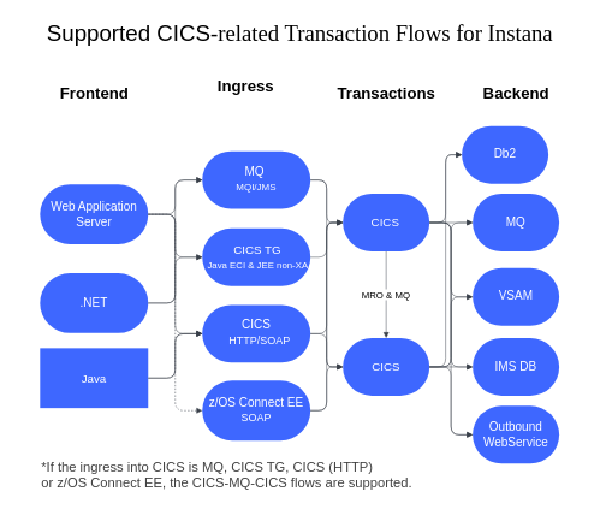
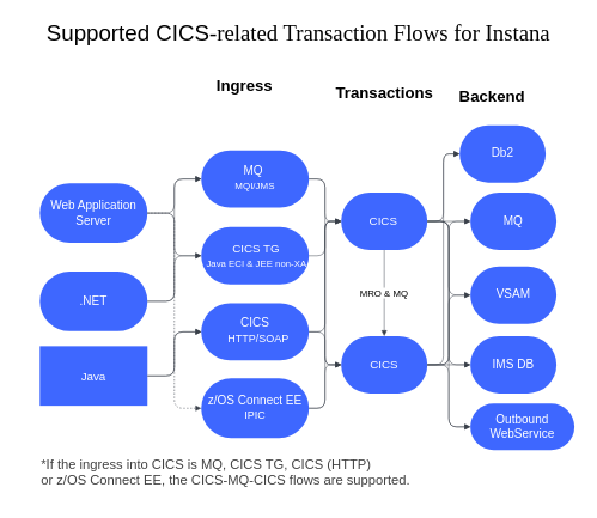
  <mxCell id="0" />
  <mxCell id="1" parent="0" />
  <mxCell id="2" value="Web Application Server" style="html=1;overflow=block;blockSpacing=1;whiteSpace=wrap;rounded=1;arcSize=50;fontSize=16.7;fontColor=#ffffff;spacing=3.8;strokeOpacity=0;fillOpacity=100;fillColor=#3e67ff;strokeWidth=0.8;lucidId=loR4O0RXKPVY;" parent="1" vertex="1"><mxGeometry x="55" y="255" width="150" height="83" as="geometry" /></mxCell>
  <mxCell id="3" value="&lt;div style=&quot;display: flex; justify-content: center; text-align: center; align-items: baseline; font-size: 0; line-height: 1.25;margin-top: -2px;&quot;&gt;&lt;span&gt;&lt;span style=&quot;font-size:16.7px;color:#ffffff;&quot;&gt;&amp;nbsp; &amp;nbsp; &amp;nbsp; &amp;nbsp;CICS&amp;nbsp; &amp;nbsp; &amp;nbsp; &amp;nbsp; &amp;nbsp;&amp;nbsp;&lt;/span&gt;&lt;span style=&quot;font-size:15px;color:#ffffff;&quot;&gt;HTTP/SOAP&lt;/span&gt;&lt;/span&gt;&lt;/div&gt;" style="html=1;overflow=block;blockSpacing=1;whiteSpace=wrap;rounded=1;arcSize=50;fontSize=13;spacing=3.8;strokeOpacity=0;fillOpacity=100;fillColor=#3e67ff;strokeWidth=0.8;lucidId=loR4LzWe8o9b;" parent="1" vertex="1"><mxGeometry x="280" y="422" width="150" height="80" as="geometry" /></mxCell>
  <mxCell id="4" value=".NET" style="html=1;overflow=block;blockSpacing=1;whiteSpace=wrap;rounded=1;arcSize=50;fontSize=16.7;fontColor=#ffffff;spacing=3.8;strokeOpacity=0;fillOpacity=100;fillColor=#3e67ff;strokeWidth=0.8;lucidId=loR4-v0suKFO;" parent="1" vertex="1"><mxGeometry x="55" y="378" width="150" height="83" as="geometry" /></mxCell>
  <mxCell id="5" value="Java" style="html=1;overflow=block;blockSpacing=1;whiteSpace=wrap;arcSize=50;fontSize=16.3;fontColor=#ffffff;align=center;spacing=3.8;strokeOpacity=0;fillOpacity=100;fillColor=#3e67ff;strokeWidth=0.8;lucidId=loR4Z.JA2OK4;rounded=0;" parent="1" vertex="1"><mxGeometry x="55" y="482" width="150" height="83" as="geometry" /></mxCell>
- <mxCell id="6" value="Outbound WebService" style="html=1;overflow=block;blockSpacing=1;whiteSpace=wrap;rounded=1;arcSize=50;fontSize=16.7;fontColor=#ffffff;spacing=3.8;strokeOpacity=0;fillOpacity=100;fillColor=#3e67ff;strokeWidth=0.8;lucidId=loR4bmjswvyZ;" parent="1" vertex="1"><mxGeometry x="655" y="562" width="120" height="80" as="geometry" /></mxCell>
+ <mxCell id="6" value="Outbound WebService" style="html=1;overflow=block;blockSpacing=1;whiteSpace=wrap;rounded=1;arcSize=50;fontSize=16.7;fontColor=#ffffff;spacing=3.8;strokeOpacity=0;fillOpacity=100;fillColor=#3e67ff;strokeWidth=0.8;lucidId=loR4bmjswvyZ;" parent="1" vertex="1"><mxGeometry x="655" y="562" width="145" height="65" as="geometry" /></mxCell>
  <mxCell id="7" value="&lt;div style=&quot;display: flex; justify-content: center; align-items: baseline; font-size: 0px; line-height: 1.25; margin-top: -2px;&quot;&gt;&lt;span style=&quot;text-align: left;&quot;&gt;&lt;span style=&quot;font-size:16.3px;color:#ffffff;&quot;&gt;&amp;nbsp; &amp;nbsp; &amp;nbsp; &amp;nbsp; &amp;nbsp;CICS TG&amp;nbsp; &amp;nbsp; &amp;nbsp; &amp;nbsp; &amp;nbsp;&lt;/span&gt;&lt;span style=&quot;font-size:13px;color:#ffffff;&quot;&gt;Java ECI &amp;amp; JEE non-XA&lt;/span&gt;&lt;/span&gt;&lt;/div&gt;" style="html=1;overflow=block;blockSpacing=1;whiteSpace=wrap;rounded=1;arcSize=50;fontSize=13;spacing=3.8;strokeOpacity=0;fillOpacity=100;fillColor=#3e67ff;strokeWidth=0.8;lucidId=loR4oZEgRoLJ;align=center;horizontal=1;" parent="1" vertex="1"><mxGeometry x="280" y="316" width="150" height="80" as="geometry" /></mxCell>
  <mxCell id="8" value="&lt;div style=&quot;display: flex; justify-content: center; align-items: baseline; font-size: 0px; line-height: 1.25; margin-top: -2px;&quot;&gt;&lt;span style=&quot;font-size:16.7px;color:#ffffff;&quot;&gt;MQ&amp;nbsp;&lt;/span&gt;&lt;/div&gt;&lt;div style=&quot;display: flex; justify-content: center; text-align: center; align-items: baseline; font-size: 0; line-height: 1.25;margin-top: -2px;&quot;&gt;&lt;span&gt;&lt;span style=&quot;font-size:13.3px;color:#ffffff;&quot;&gt;&lt;br&gt;&lt;/span&gt;&lt;/span&gt;&lt;span&gt;&lt;span style=&quot;font-size:13.3px;color:#ffffff;&quot;&gt;&lt;br&gt;&lt;/span&gt;&lt;/span&gt;&lt;span&gt;&lt;span style=&quot;font-size:13.3px;color:#ffffff;&quot;&gt;&lt;br&gt;&lt;/span&gt;&lt;/span&gt;&lt;span&gt;&lt;span style=&quot;font-size:13.3px;color:#ffffff;&quot;&gt;&lt;br&gt;&lt;/span&gt;&lt;/span&gt;&lt;span&gt;&lt;span style=&quot;font-size:16.7px;color:#ffffff;&quot;&gt;&lt;/span&gt;&lt;span style=&quot;font-size:13.3px;color:#ffffff;&quot;&gt;MQI/JMS&lt;/span&gt;&lt;/span&gt;&lt;/div&gt;" style="html=1;overflow=block;blockSpacing=1;rounded=1;arcSize=50;fontSize=13;spacing=3.8;strokeOpacity=0;fillOpacity=100;fillColor=#3e67ff;strokeWidth=0.8;lucidId=loR4kdPUrP4K;whiteSpace=wrap;" parent="1" vertex="1"><mxGeometry x="280" y="209" width="150" height="80" as="geometry" /></mxCell>
  <mxCell id="9" value="CICS" style="html=1;overflow=block;blockSpacing=1;rounded=1;arcSize=50;fontSize=16.3;fontColor=#ffffff;align=center;spacing=3.8;strokeOpacity=0;fillOpacity=100;fillColor=#3e67ff;strokeWidth=0.8;lucidId=loR42Whsnakq;" parent="1" vertex="1"><mxGeometry x="475" y="268" width="120" height="80" as="geometry" /></mxCell>
  <mxCell id="10" value="MQ" style="html=1;overflow=block;blockSpacing=1;whiteSpace=wrap;rounded=1;arcSize=50;fontSize=16.7;fontColor=#ffffff;spacing=3.8;strokeOpacity=0;fillOpacity=100;fillColor=#3e67ff;strokeWidth=0.8;lucidId=loR4~0fXfBYd;" parent="1" vertex="1"><mxGeometry x="655" y="268" width="120" height="80" as="geometry" /></mxCell>
  <mxCell id="11" value="CICS" style="html=1;overflow=block;blockSpacing=1;whiteSpace=wrap;rounded=1;arcSize=50;fontSize=16.3;fontColor=#ffffff;align=center;spacing=3.8;strokeOpacity=0;fillOpacity=100;fillColor=#3e67ff;strokeWidth=0.8;lucidId=loR4ha5Sq0hY;" parent="1" vertex="1"><mxGeometry x="475" y="468" width="120" height="80" as="geometry" /></mxCell>
  <mxCell id="12" value="IMS DB" style="html=1;overflow=block;blockSpacing=1;whiteSpace=wrap;rounded=1;arcSize=50;fontSize=16.7;fontColor=#ffffff;spacing=3.8;strokeOpacity=0;fillOpacity=100;fillColor=#3e67ff;strokeWidth=0.8;lucidId=loR4q8mLrrQ2;" parent="1" vertex="1"><mxGeometry x="655" y="468" width="120" height="80" as="geometry" /></mxCell>
  <mxCell id="13" value="VSAM" style="html=1;overflow=block;blockSpacing=1;whiteSpace=wrap;rounded=1;arcSize=50;fontSize=16.7;fontColor=#ffffff;spacing=3.8;strokeOpacity=0;fillOpacity=100;fillColor=#3e67ff;strokeWidth=0.8;lucidId=MsR4b0oDNhwP;" parent="1" vertex="1"><mxGeometry x="655" y="371" width="120" height="80" as="geometry" /></mxCell>
- <mxCell id="14" value="&lt;div style=&quot;display: flex; justify-content: center; text-align: center; align-items: baseline; font-size: 0; line-height: 1.25;margin-top: -2px;&quot;&gt;&lt;span&gt;&lt;span style=&quot;font-size:16.7px;color:#ffffff;&quot;&gt;z/OS Connect EE  &lt;/span&gt;&lt;span style=&quot;font-size:15px;color:#ffffff;&quot;&gt;SOAP&lt;/span&gt;&lt;/span&gt;&lt;/div&gt;" style="html=1;overflow=block;blockSpacing=1;whiteSpace=wrap;rounded=1;arcSize=50;fontSize=13;spacing=3.8;strokeOpacity=0;fillOpacity=100;fillColor=#3e67ff;strokeWidth=0.8;lucidId=etR4OqB~uPi0;" parent="1" vertex="1"><mxGeometry x="280" y="527" width="150" height="83" as="geometry" /></mxCell>
+ <mxCell id="14" value="&lt;div style=&quot;display: flex; justify-content: center; text-align: center; align-items: baseline; font-size: 0; line-height: 1.25;margin-top: -2px;&quot;&gt;&lt;span&gt;&lt;span style=&quot;font-size:16.7px;color:#ffffff;&quot;&gt;z/OS Connect EE  &lt;/span&gt;&lt;span style=&quot;font-size:15px;color:#ffffff;&quot;&gt;IPIC&lt;/span&gt;&lt;/span&gt;&lt;/div&gt;" style="html=1;overflow=block;blockSpacing=1;whiteSpace=wrap;rounded=1;arcSize=50;fontSize=13;spacing=3.8;strokeOpacity=0;fillOpacity=100;fillColor=#3e67ff;strokeWidth=0.8;lucidId=etR4OqB~uPi0;" parent="1" vertex="1"><mxGeometry x="280" y="527" width="150" height="83" as="geometry" /></mxCell>
  <mxCell id="15" value="Db2" style="html=1;overflow=block;blockSpacing=1;whiteSpace=wrap;rounded=1;arcSize=50;fontSize=16.7;fontColor=#ffffff;spacing=3.8;strokeOpacity=0;fillOpacity=100;fillColor=#3e67ff;strokeWidth=0.8;lucidId=2xR4rjV72Qm-;" parent="1" vertex="1"><mxGeometry x="640" y="174" width="120" height="80" as="geometry" /></mxCell>
  <mxCell id="16" value="" style="html=1;jettySize=18;whiteSpace=wrap;fontSize=13;strokeColor=#3a414a;strokeOpacity=100;strokeWidth=0.8;rounded=1;arcSize=24;edgeStyle=orthogonalEdgeStyle;startArrow=none;endArrow=block;endFill=1;exitX=1;exitY=0.5;exitPerimeter=0;entryX=0;entryY=0.5;entryPerimeter=0;lucidId=VzR44czVt2XW;" parent="1" source="2" target="8" edge="1"><mxGeometry width="100" height="100" relative="1" as="geometry"><Array as="points" /></mxGeometry></mxCell>
  <mxCell id="17" value="" style="html=1;jettySize=18;whiteSpace=wrap;fontSize=13;strokeColor=#3a414a;strokeOpacity=100;strokeWidth=0.8;rounded=1;arcSize=24;edgeStyle=orthogonalEdgeStyle;startArrow=none;endArrow=block;endFill=1;exitX=1;exitY=0.5;exitPerimeter=0;entryX=0;entryY=0.5;entryPerimeter=0;lucidId=ZzR49c4vCqQg;" parent="1" source="4" target="7" edge="1"><mxGeometry width="100" height="100" relative="1" as="geometry"><Array as="points" /></mxGeometry></mxCell>
  <mxCell id="18" value="" style="html=1;jettySize=18;whiteSpace=wrap;fontSize=13;strokeColor=#3a414a;strokeOpacity=100;strokeWidth=0.8;rounded=1;arcSize=24;edgeStyle=orthogonalEdgeStyle;startArrow=none;endArrow=block;endFill=1;exitX=1;exitY=0.5;exitPerimeter=0;entryX=0;entryY=0.5;entryPerimeter=0;lucidId=hAR4eNzeaD_j;" parent="1" source="5" target="3" edge="1"><mxGeometry width="100" height="100" relative="1" as="geometry"><Array as="points" /></mxGeometry></mxCell>
  <mxCell id="19" value="" style="html=1;jettySize=18;whiteSpace=wrap;fontSize=13;strokeColor=#3a414a;strokeOpacity=100;strokeWidth=0.8;rounded=1;arcSize=24;edgeStyle=orthogonalEdgeStyle;startArrow=none;endArrow=block;endFill=1;exitX=1;exitY=0.5;exitPerimeter=0;entryX=0;entryY=0.5;entryPerimeter=0;lucidId=XAR4LyDKwzRg;" parent="1" source="2" target="7" edge="1"><mxGeometry width="100" height="100" relative="1" as="geometry"><Array as="points" /></mxGeometry></mxCell>
  <mxCell id="20" value="" style="html=1;jettySize=18;whiteSpace=wrap;fontSize=13;strokeColor=#3a414a;strokeOpacity=100;strokeWidth=0.8;rounded=1;arcSize=24;edgeStyle=orthogonalEdgeStyle;startArrow=none;endArrow=block;endFill=1;exitX=1;exitY=0.5;exitPerimeter=0;entryX=0;entryY=0.5;entryPerimeter=0;lucidId=3BR4MSmts1OI;" parent="1" source="8" target="9" edge="1"><mxGeometry width="100" height="100" relative="1" as="geometry"><Array as="points" /></mxGeometry></mxCell>
  <mxCell id="21" value="" style="html=1;jettySize=18;whiteSpace=wrap;fontSize=13;strokeColor=#3a414a;strokeOpacity=100;strokeWidth=0.8;rounded=1;arcSize=24;edgeStyle=orthogonalEdgeStyle;startArrow=none;endArrow=block;endFill=1;exitX=1;exitY=0.5;exitPerimeter=0;entryX=0;entryY=0.5;entryPerimeter=0;lucidId=_BR4OhtYcdrK;" parent="1" source="7" target="9" edge="1"><mxGeometry width="100" height="100" relative="1" as="geometry"><Array as="points" /></mxGeometry></mxCell>
  <mxCell id="22" value="" style="html=1;jettySize=18;whiteSpace=wrap;fontSize=13;strokeColor=#3a414a;strokeOpacity=100;strokeWidth=0.8;rounded=1;arcSize=24;edgeStyle=orthogonalEdgeStyle;startArrow=none;endArrow=block;endFill=1;exitX=1;exitY=0.5;exitPerimeter=0;entryX=0;entryY=0.5;entryPerimeter=0;lucidId=fCR4_Ur1a_C3;" parent="1" source="3" target="9" edge="1"><mxGeometry width="100" height="100" relative="1" as="geometry"><Array as="points" /></mxGeometry></mxCell>
  <mxCell id="23" value="" style="html=1;jettySize=18;whiteSpace=wrap;fontSize=13;strokeColor=#3a414a;strokeOpacity=100;strokeWidth=0.8;rounded=1;arcSize=24;edgeStyle=orthogonalEdgeStyle;startArrow=none;endArrow=block;endFill=1;exitX=1;exitY=0.5;exitPerimeter=0;entryX=0;entryY=0.5;entryPerimeter=0;lucidId=rCR42En5E-K8;" parent="1" source="3" target="11" edge="1"><mxGeometry width="100" height="100" relative="1" as="geometry"><Array as="points" /></mxGeometry></mxCell>
  <mxCell id="24" value="" style="html=1;jettySize=18;whiteSpace=wrap;fontSize=13;strokeColor=#3a414a;strokeOpacity=100;strokeWidth=0.8;rounded=1;arcSize=24;edgeStyle=orthogonalEdgeStyle;startArrow=none;endArrow=block;endFill=1;exitX=1;exitY=0.5;exitPerimeter=0;entryX=0;entryY=0.5;entryPerimeter=0;lucidId=tCR42t-NUp0B;" parent="1" source="14" target="11" edge="1"><mxGeometry width="100" height="100" relative="1" as="geometry"><Array as="points" /></mxGeometry></mxCell>
  <mxCell id="25" value="" style="html=1;jettySize=18;whiteSpace=wrap;fontSize=13;strokeColor=#3a414a;strokeOpacity=100;strokeWidth=0.8;rounded=1;arcSize=24;edgeStyle=orthogonalEdgeStyle;startArrow=none;endArrow=block;endFill=1;exitX=1;exitY=0.5;exitPerimeter=0;entryX=0;entryY=0.5;entryPerimeter=0;lucidId=9CR4Bc6j4JTk;" parent="1" source="9" target="15" edge="1"><mxGeometry width="100" height="100" relative="1" as="geometry"><Array as="points" /></mxGeometry></mxCell>
  <mxCell id="26" value="" style="html=1;jettySize=18;whiteSpace=wrap;fontSize=13;strokeColor=#3a414a;strokeOpacity=100;strokeWidth=0.8;rounded=1;arcSize=24;edgeStyle=orthogonalEdgeStyle;startArrow=none;endArrow=block;endFill=1;exitX=1;exitY=0.5;exitPerimeter=0;entryX=0;entryY=0.5;entryPerimeter=0;lucidId=nHR49m6yih5z;" parent="1" source="11" target="12" edge="1"><mxGeometry width="100" height="100" relative="1" as="geometry"><Array as="points" /></mxGeometry></mxCell>
  <mxCell id="27" value="" style="html=1;jettySize=18;whiteSpace=wrap;fontSize=13;strokeColor=#3a414a;strokeOpacity=100;strokeWidth=0.8;rounded=1;arcSize=24;edgeStyle=orthogonalEdgeStyle;startArrow=none;endArrow=block;endFill=1;exitX=1;exitY=0.5;exitPerimeter=0;entryX=0;entryY=0.5;entryPerimeter=0;lucidId=dKR4c8XhW6UK;" parent="1" source="11" target="13" edge="1"><mxGeometry width="100" height="100" relative="1" as="geometry"><Array as="points" /></mxGeometry></mxCell>
  <mxCell id="28" value="" style="html=1;jettySize=18;whiteSpace=wrap;fontSize=13;strokeColor=#3a414a;strokeOpacity=100;strokeWidth=0.8;rounded=1;arcSize=24;edgeStyle=orthogonalEdgeStyle;startArrow=none;endArrow=block;endFill=1;exitX=1;exitY=0.5;exitPerimeter=0;entryX=0;entryY=0.5;entryPerimeter=0;lucidId=D8R4LXYmVM-z;" parent="1" source="11" target="6" edge="1"><mxGeometry width="100" height="100" relative="1" as="geometry"><Array as="points" /></mxGeometry></mxCell>
  <mxCell id="29" value="" style="html=1;jettySize=18;whiteSpace=wrap;fontSize=13;strokeColor=#3a414a;strokeOpacity=100;strokeWidth=0.8;rounded=1;arcSize=24;edgeStyle=orthogonalEdgeStyle;startArrow=none;endArrow=block;endFill=1;exitX=1;exitY=0.5;exitPerimeter=0;entryX=0;entryY=0.5;entryPerimeter=0;lucidId=M8R4gGUmDnZP;" parent="1" source="9" target="13" edge="1"><mxGeometry width="100" height="100" relative="1" as="geometry"><Array as="points" /></mxGeometry></mxCell>
- <mxCell id="30" value="" style="html=1;jettySize=18;whiteSpace=wrap;fontSize=13;strokeColor=#3a414a;strokeOpacity=100;strokeWidth=0.8;rounded=1;arcSize=24;edgeStyle=orthogonalEdgeStyle;startArrow=none;endArrow=block;endFill=1;exitX=1;exitY=0.5;exitPerimeter=0;entryX=0;entryY=0.5;entryPerimeter=0;lucidId=LDI6tGMARm5x;" parent="1" source="2" target="3" edge="1"><mxGeometry width="100" height="100" relative="1" as="geometry"><Array as="points" /></mxGeometry></mxCell>
  <mxCell id="31" value="" style="html=1;jettySize=18;whiteSpace=wrap;fontSize=13;strokeColor=#3a414a;strokeOpacity=100;strokeWidth=0.8;rounded=1;arcSize=24;edgeStyle=orthogonalEdgeStyle;startArrow=none;endArrow=block;endFill=1;exitX=1;exitY=0.5;exitPerimeter=0;entryX=0;entryY=0.5;entryPerimeter=0;lucidId=XDI6H3K1AzYG;dashed=1;" parent="1" source="2" target="14" edge="1"><mxGeometry width="100" height="100" relative="1" as="geometry"><Array as="points" /></mxGeometry></mxCell>
  <mxCell id="32" value="" style="html=1;jettySize=18;whiteSpace=wrap;fontSize=13;strokeColor=#3a414a;strokeOpacity=100;strokeWidth=0.8;rounded=1;arcSize=24;edgeStyle=orthogonalEdgeStyle;startArrow=none;endArrow=block;endFill=1;exitX=1;exitY=0.5;exitPerimeter=0;entryX=0;entryY=0.5;entryPerimeter=0;lucidId=-DI6fSwFjGhp;" parent="1" source="4" target="8" edge="1"><mxGeometry width="100" height="100" relative="1" as="geometry"><Array as="points" /></mxGeometry></mxCell>
  <mxCell id="33" value="" style="html=1;jettySize=18;whiteSpace=wrap;fontSize=13;strokeColor=#3a414a;strokeOpacity=100;strokeWidth=0.8;rounded=1;arcSize=24;edgeStyle=orthogonalEdgeStyle;startArrow=none;endArrow=block;endFill=1;exitX=1;exitY=0.5;exitPerimeter=0;entryX=0;entryY=0.5;entryPerimeter=0;lucidId=fEI6P6OoC_EQ;" parent="1" source="5" target="3" edge="1"><mxGeometry width="100" height="100" relative="1" as="geometry"><Array as="points" /></mxGeometry></mxCell>
  <mxCell id="34" value="" style="html=1;jettySize=18;whiteSpace=wrap;fontSize=13;strokeColor=#3a414a;strokeOpacity=100;strokeWidth=0.8;rounded=1;arcSize=24;edgeStyle=orthogonalEdgeStyle;startArrow=none;endArrow=block;endFill=1;exitX=1;exitY=0.5;exitPerimeter=0;entryX=0;entryY=0.5;entryPerimeter=0;lucidId=PEI629U7dwmT;" parent="1" source="8" target="11" edge="1"><mxGeometry width="100" height="100" relative="1" as="geometry"><Array as="points" /></mxGeometry></mxCell>
  <mxCell id="35" value="" style="html=1;jettySize=18;whiteSpace=wrap;fontSize=13;strokeColor=#3a414a;strokeOpacity=100;strokeWidth=0.8;rounded=1;arcSize=24;edgeStyle=orthogonalEdgeStyle;startArrow=none;endArrow=block;endFill=1;exitX=1;exitY=0.5;exitPerimeter=0;entryX=0;entryY=0.5;entryPerimeter=0;lucidId=XEI6Inzr67dg;" parent="1" source="14" target="9" edge="1"><mxGeometry width="100" height="100" relative="1" as="geometry"><Array as="points" /></mxGeometry></mxCell>
  <mxCell id="36" value="" style="html=1;jettySize=18;whiteSpace=wrap;fontSize=13;strokeColor=#3a414a;strokeOpacity=100;strokeWidth=0.8;rounded=1;arcSize=24;edgeStyle=orthogonalEdgeStyle;startArrow=none;endArrow=block;endFill=1;exitX=1;exitY=0.5;exitPerimeter=0;entryX=0;entryY=0.5;entryPerimeter=0;lucidId=hFI6b4V0vQFB;" parent="1" source="11" target="15" edge="1"><mxGeometry width="100" height="100" relative="1" as="geometry"><Array as="points" /></mxGeometry></mxCell>
  <mxCell id="37" value="" style="html=1;jettySize=18;whiteSpace=wrap;fontSize=13;strokeColor=#3a414a;strokeOpacity=100;strokeWidth=0.8;rounded=1;arcSize=24;edgeStyle=orthogonalEdgeStyle;startArrow=none;endArrow=block;endFill=1;exitX=1;exitY=0.5;exitPerimeter=0;entryX=0;entryY=0.5;entryPerimeter=0;lucidId=yGI60U9.Y0AD;" parent="1" source="9" target="12" edge="1"><mxGeometry width="100" height="100" relative="1" as="geometry"><Array as="points" /></mxGeometry></mxCell>
  <mxCell id="38" value="" style="html=1;jettySize=18;whiteSpace=wrap;fontSize=13;strokeColor=#3a414a;strokeOpacity=100;strokeWidth=0.8;rounded=1;arcSize=24;edgeStyle=orthogonalEdgeStyle;startArrow=none;endArrow=block;endFill=1;exitX=1;exitY=0.5;exitPerimeter=0;entryX=0;entryY=0.5;entryPerimeter=0;lucidId=RGI6Wt1FQ0g5;" parent="1" source="9" target="6" edge="1"><mxGeometry width="100" height="100" relative="1" as="geometry"><Array as="points" /></mxGeometry></mxCell>
  <mxCell id="39" value="" style="html=1;jettySize=18;whiteSpace=wrap;fontSize=13;strokeColor=#3a414a;strokeOpacity=100;strokeWidth=0.8;rounded=1;arcSize=24;edgeStyle=orthogonalEdgeStyle;startArrow=none;endArrow=block;endFill=1;exitX=1;exitY=0.5;exitPerimeter=0;entryX=0;entryY=0.5;entryPerimeter=0;lucidId=ZHI6ZelrjNnu;" parent="1" source="11" target="10" edge="1"><mxGeometry width="100" height="100" relative="1" as="geometry"><Array as="points" /></mxGeometry></mxCell>
  <mxCell id="40" value="" style="html=1;jettySize=18;whiteSpace=wrap;fontSize=13;strokeColor=#3a414a;strokeOpacity=100;strokeWidth=0.8;rounded=1;arcSize=24;edgeStyle=orthogonalEdgeStyle;startArrow=none;endArrow=block;endFill=1;exitX=1;exitY=0.5;exitPerimeter=0;lucidId=hII6fIreXjUV;" parent="1" source="9" edge="1"><mxGeometry width="100" height="100" relative="1" as="geometry"><Array as="points" /><mxPoint x="655" y="308" as="targetPoint" /></mxGeometry></mxCell>
  <mxCell id="41" value="MRO &amp;amp; MQ" style="html=1;jettySize=18;whiteSpace=wrap;fontSize=13;strokeColor=#3a414a;strokeOpacity=100;strokeWidth=0.8;rounded=1;arcSize=24;edgeStyle=orthogonalEdgeStyle;startArrow=none;endArrow=block;endFill=1;exitX=0.5;exitY=1;exitPerimeter=0;entryX=0.5;entryY=0;entryPerimeter=0;lucidId=0QH39ZDpZqO6;" parent="1" source="9" target="11" edge="1"><mxGeometry width="100" height="100" relative="1" as="geometry"><Array as="points" /></mxGeometry></mxCell>
  <mxCell id="42" value="&lt;p style=&quot;language:en-US;line-height:normal;margin-top:0pt;margin-bottom:0pt;&#10;margin-left:0in;margin-right:0in;text-indent:0in;text-align:left;direction:&#10;ltr;unicode-bidi:embed;mso-vertical-align-alt:auto;mso-line-break-override:&#10;none;word-break:normal;punctuation-wrap:hanging&quot;&gt;&lt;span style=&quot;font-size:14.0pt;&#10;font-family:&amp;quot;IBM Plex Sans Text&amp;quot;;mso-ascii-font-family:&amp;quot;IBM Plex Sans Text&amp;quot;;&#10;mso-fareast-font-family:等线;mso-bidi-font-family:+mn-cs;mso-bidi-theme-font:&#10;minor-bidi;font-variant:normal;color:#404040;text-transform:none;letter-spacing:&#10;0pt;mso-font-kerning:12.0pt;language:en-US;font-weight:normal;font-style:normal;&#10;mso-no-proof:no;vertical-align:baseline;mso-text-raise:0%;mso-style-textoutline-type:&#10;none;mso-style-textfill-type:solid;mso-style-textfill-fill-color:#404040;&#10;mso-style-textfill-fill-alpha:100.0%;mso-style-textfill-fill-colortransforms:&#10;&amp;quot;lumm=75000 lumo=25000&amp;quot;&quot;&gt;*If the ingress into CICS is MQ, CICS TG, CICS (HTTP)&#10;or z/OS Connect EE, the CICS-MQ-CICS flows are supported. &lt;/span&gt;&lt;/p&gt;" style="text;whiteSpace=wrap;html=1;fontSize=16.3;fontFamily=Helvetica;fontColor=#ffffff;" parent="1" vertex="1"><mxGeometry x="55" y="630" width="560" height="70" as="geometry" /></mxCell>
- <mxCell id="43" value="&lt;font color=&quot;#000000&quot; style=&quot;font-size: 22px;&quot;&gt;Frontend&lt;br style=&quot;font-size: 22px;&quot;&gt;&lt;/font&gt;" style="text;html=1;align=center;verticalAlign=middle;resizable=0;points=[];autosize=1;strokeColor=none;fillColor=none;fontSize=22;fontFamily=Helvetica;fontColor=#ffffff;fontStyle=1" parent="1" vertex="1"><mxGeometry x="70" y="110" width="120" height="40" as="geometry" /></mxCell>
  <mxCell id="44" value="&lt;font color=&quot;#000000&quot; style=&quot;font-size: 22px;&quot;&gt;Ingress&lt;br style=&quot;font-size: 22px;&quot;&gt;&lt;/font&gt;" style="text;html=1;align=center;verticalAlign=middle;resizable=0;points=[];autosize=1;strokeColor=none;fillColor=none;fontSize=22;fontFamily=Helvetica;fontColor=#ffffff;fontStyle=1" parent="1" vertex="1"><mxGeometry x="290" y="100" width="100" height="40" as="geometry" /></mxCell>
  <mxCell id="45" value="&lt;font color=&quot;#000000&quot; style=&quot;font-size: 22px;&quot;&gt;Transactions&lt;br style=&quot;font-size: 22px;&quot;&gt;&lt;/font&gt;" style="text;html=1;align=center;verticalAlign=middle;resizable=0;points=[];autosize=1;strokeColor=none;fillColor=none;fontSize=22;fontFamily=Helvetica;fontColor=#ffffff;fontStyle=1" parent="1" vertex="1"><mxGeometry x="455" y="110" width="160" height="40" as="geometry" /></mxCell>
- <mxCell id="46" value="&lt;font color=&quot;#000000&quot; style=&quot;font-size: 22px;&quot;&gt;Backend&lt;br style=&quot;font-size: 22px;&quot;&gt;&lt;/font&gt;" style="text;html=1;align=center;verticalAlign=middle;resizable=0;points=[];autosize=1;strokeColor=none;fillColor=none;fontSize=22;fontFamily=Helvetica;fontColor=#ffffff;fontStyle=1" parent="1" vertex="1"><mxGeometry x="655" y="110" width="120" height="40" as="geometry" /></mxCell>
+ <mxCell id="46" value="&lt;font color=&quot;#000000&quot; style=&quot;font-size: 22px;&quot;&gt;Backend&lt;br style=&quot;font-size: 22px;&quot;&gt;&lt;/font&gt;" style="text;html=1;align=center;verticalAlign=middle;resizable=0;points=[];autosize=1;strokeColor=none;fillColor=none;fontSize=22;fontFamily=Helvetica;fontColor=#ffffff;fontStyle=1" parent="1" vertex="1"><mxGeometry x="625" y="115" width="120" height="40" as="geometry" /></mxCell>
  <mxCell id="47" value="&lt;p style=&quot;line-height: normal; margin: 0pt 0in; text-indent: 0in; direction: ltr; unicode-bidi: embed; word-break: normal; font-size: 31.2px;&quot;&gt;&lt;font color=&quot;#000000&quot;&gt;Supported CICS&lt;span style=&quot;font-size: 23.4pt; font-family: &amp;quot;IBM Plex Sans Text&amp;quot;; font-variant-numeric: normal; font-variant-east-asian: normal; font-variant-alternates: normal; letter-spacing: 0pt; vertical-align: baseline;&quot;&gt;-related &lt;/span&gt;&lt;span style=&quot;font-size: 23.4pt; font-family: &amp;quot;IBM Plex Sans Text&amp;quot;; font-variant-numeric: normal; font-variant-east-asian: normal; font-variant-alternates: normal; letter-spacing: 0pt; vertical-align: baseline;&quot;&gt;Transaction Flows for &lt;/span&gt;&lt;span style=&quot;font-size: 23.4pt; font-family: &amp;quot;IBM Plex Sans Text&amp;quot;; font-variant-numeric: normal; font-variant-east-asian: normal; font-variant-alternates: normal; letter-spacing: 0pt; vertical-align: baseline;&quot;&gt;Instana&lt;/span&gt;&lt;/font&gt;&lt;/p&gt;" style="text;html=1;align=center;verticalAlign=middle;resizable=0;points=[];autosize=1;strokeColor=none;fillColor=none;fontSize=16.3;fontFamily=Helvetica;fontColor=#ffffff;" parent="1" vertex="1"><mxGeometry x="20" y="20" width="790" height="50" as="geometry" /></mxCell>
